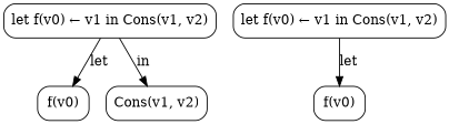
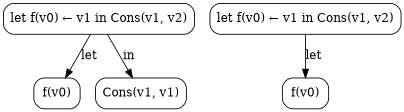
  digraph {
    node [shape=box style=rounded]
    n1 [label="let f(v0) ← v1 in Cons(v1, v2)"]
    n2 [label="f(v0)"]
-   n3 [label="Cons(v1, v2)"]
+   n3 [label="Cons(v1, v1)"]
    n4 [label="let f(v0) ← v1 in Cons(v1, v2)"]
    n5 [label="f(v0)"]
    n1 -> n2 [label=let]
    n1 -> n3 [label=in]
    n4 -> n5 [label=let]
  }
